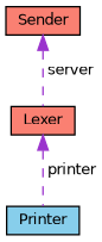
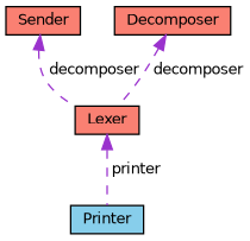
  digraph {
    node [color=black fillcolor=salmon fontname=Helvetica fontsize=10 shape=record style=filled]
    edge [color=darkorchid3 dir=back fontname=Helvetica fontsize=10 labelfontname=Helvetica labelfontsize=10 style=dashed]
    n1 [fontcolor=black height=0.2 label=Lexer width=0.4]
    n2 [fillcolor=skyblue height=0.2 label=Printer width=0.4]
    n3 [height=0.2 label=Sender width=0.4]
+   n4 [height=0.2 label=Decomposer width=0.4]
    n1 -> n2 [label=" printer"]
-   n3 -> n1 [label=" server"]
+   n3 -> n1 [label=" decomposer"]
+   n4 -> n1 [label=" decomposer"]
  }
